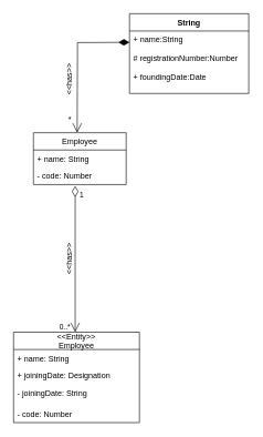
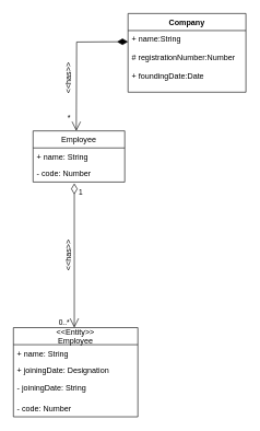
  <mxCell id="0" />
  <mxCell id="1" parent="0" />
- <mxCell id="2" value="String" style="swimlane;fontStyle=1;align=center;verticalAlign=top;childLayout=stackLayout;horizontal=1;startSize=26;horizontalStack=0;resizeParent=1;resizeParentMax=0;resizeLast=0;collapsible=1;marginBottom=0;" vertex="1" parent="1"><mxGeometry x="195" y="20" width="180" height="120" as="geometry" /></mxCell>
+ <mxCell id="2" value="Company" style="swimlane;fontStyle=1;align=center;verticalAlign=top;childLayout=stackLayout;horizontal=1;startSize=26;horizontalStack=0;resizeParent=1;resizeParentMax=0;resizeLast=0;collapsible=1;marginBottom=0;" vertex="1" parent="1"><mxGeometry x="195" y="20" width="180" height="120" as="geometry" /></mxCell>
  <mxCell id="3" value="+ name:String&#10;&#10;# registrationNumber:Number&#10;&#10;+ foundingDate:Date" style="text;strokeColor=none;fillColor=none;align=left;verticalAlign=top;spacingLeft=4;spacingRight=4;overflow=hidden;rotatable=0;points=[[0,0.5],[1,0.5]];portConstraint=eastwest;" vertex="1" parent="2"><mxGeometry y="26" width="180" height="94" as="geometry" /></mxCell>
  <mxCell id="4" value="" style="endArrow=open;html=1;endSize=12;startArrow=diamondThin;startSize=14;startFill=1;edgeStyle=orthogonalEdgeStyle;align=left;verticalAlign=bottom;rounded=0;" edge="1" parent="1"><mxGeometry x="-1" y="3" relative="1" as="geometry"><mxPoint x="195" y="63" as="sourcePoint" /><mxPoint x="116" y="199" as="targetPoint" /></mxGeometry></mxCell>
  <mxCell id="5" value="*" style="text;html=1;align=center;verticalAlign=middle;resizable=0;points=[];autosize=1;strokeColor=none;fillColor=none;" vertex="1" parent="1"><mxGeometry x="95" y="169" width="20" height="20" as="geometry" /></mxCell>
  <mxCell id="6" value="&amp;lt;&amp;lt;has&amp;gt;&amp;gt;" style="text;html=1;align=center;verticalAlign=middle;resizable=0;points=[];autosize=1;strokeColor=none;fillColor=none;rotation=270;" vertex="1" parent="1"><mxGeometry x="75" y="109" width="60" height="20" as="geometry" /></mxCell>
  <mxCell id="7" value="Employee" style="swimlane;fontStyle=0;childLayout=stackLayout;horizontal=1;startSize=26;fillColor=none;horizontalStack=0;resizeParent=1;resizeParentMax=0;resizeLast=0;collapsible=1;marginBottom=0;" vertex="1" parent="1"><mxGeometry x="50" y="199" width="140" height="78" as="geometry" /></mxCell>
  <mxCell id="8" value="+ name: String" style="text;strokeColor=none;fillColor=none;align=left;verticalAlign=top;spacingLeft=4;spacingRight=4;overflow=hidden;rotatable=0;points=[[0,0.5],[1,0.5]];portConstraint=eastwest;" vertex="1" parent="7"><mxGeometry y="26" width="140" height="26" as="geometry" /></mxCell>
  <mxCell id="9" value="- code: Number" style="text;strokeColor=none;fillColor=none;align=left;verticalAlign=top;spacingLeft=4;spacingRight=4;overflow=hidden;rotatable=0;points=[[0,0.5],[1,0.5]];portConstraint=eastwest;" vertex="1" parent="7"><mxGeometry y="52" width="140" height="26" as="geometry" /></mxCell>
  <mxCell id="10" value="" style="endArrow=open;html=1;endSize=12;startArrow=diamondThin;startSize=14;startFill=0;edgeStyle=orthogonalEdgeStyle;rounded=0;" edge="1" parent="1"><mxGeometry y="22" relative="1" as="geometry"><mxPoint x="113" y="279" as="sourcePoint" /><mxPoint x="113" y="499" as="targetPoint" /><Array as="points"><mxPoint x="113" y="389" /><mxPoint x="113" y="389" /></Array><mxPoint as="offset" /></mxGeometry></mxCell>
  <mxCell id="11" value="1" style="edgeLabel;resizable=0;html=1;align=left;verticalAlign=top;" connectable="0" vertex="1" parent="10"><mxGeometry x="-1" relative="1" as="geometry"><mxPoint x="5" as="offset" /></mxGeometry></mxCell>
  <mxCell id="12" value="0..*" style="edgeLabel;resizable=0;html=1;align=right;verticalAlign=top;" connectable="0" vertex="1" parent="10"><mxGeometry x="1" relative="1" as="geometry"><mxPoint x="-7" y="-20" as="offset" /></mxGeometry></mxCell>
  <mxCell id="13" value="&amp;lt;&amp;lt;has&amp;gt;&amp;gt;" style="text;html=1;align=center;verticalAlign=middle;resizable=0;points=[];autosize=1;strokeColor=none;fillColor=none;rotation=270;" vertex="1" parent="1"><mxGeometry x="75" y="379" width="60" height="20" as="geometry" /></mxCell>
  <mxCell id="14" value="&lt;&lt;Entity&gt;&gt;&#10;Employee" style="swimlane;fontStyle=0;childLayout=stackLayout;horizontal=1;startSize=26;fillColor=none;horizontalStack=0;resizeParent=1;resizeParentMax=0;resizeLast=0;collapsible=1;marginBottom=0;" vertex="1" parent="1"><mxGeometry x="20" y="499" width="190" height="136" as="geometry" /></mxCell>
  <mxCell id="15" value="+ name: String" style="text;strokeColor=none;fillColor=none;align=left;verticalAlign=top;spacingLeft=4;spacingRight=4;overflow=hidden;rotatable=0;points=[[0,0.5],[1,0.5]];portConstraint=eastwest;" vertex="1" parent="14"><mxGeometry y="26" width="190" height="26" as="geometry" /></mxCell>
  <mxCell id="16" value="+ joiningDate: Designation" style="text;strokeColor=none;fillColor=none;align=left;verticalAlign=top;spacingLeft=4;spacingRight=4;overflow=hidden;rotatable=0;points=[[0,0.5],[1,0.5]];portConstraint=eastwest;" vertex="1" parent="14"><mxGeometry y="52" width="190" height="26" as="geometry" /></mxCell>
  <mxCell id="17" value="- joiningDate: String&#10;" style="text;strokeColor=none;fillColor=none;align=left;verticalAlign=top;spacingLeft=4;spacingRight=4;overflow=hidden;rotatable=0;points=[[0,0.5],[1,0.5]];portConstraint=eastwest;" vertex="1" parent="14"><mxGeometry y="78" width="190" height="32" as="geometry" /></mxCell>
  <mxCell id="18" value="- code: Number" style="text;strokeColor=none;fillColor=none;align=left;verticalAlign=top;spacingLeft=4;spacingRight=4;overflow=hidden;rotatable=0;points=[[0,0.5],[1,0.5]];portConstraint=eastwest;" vertex="1" parent="14"><mxGeometry y="110" width="190" height="26" as="geometry" /></mxCell>
